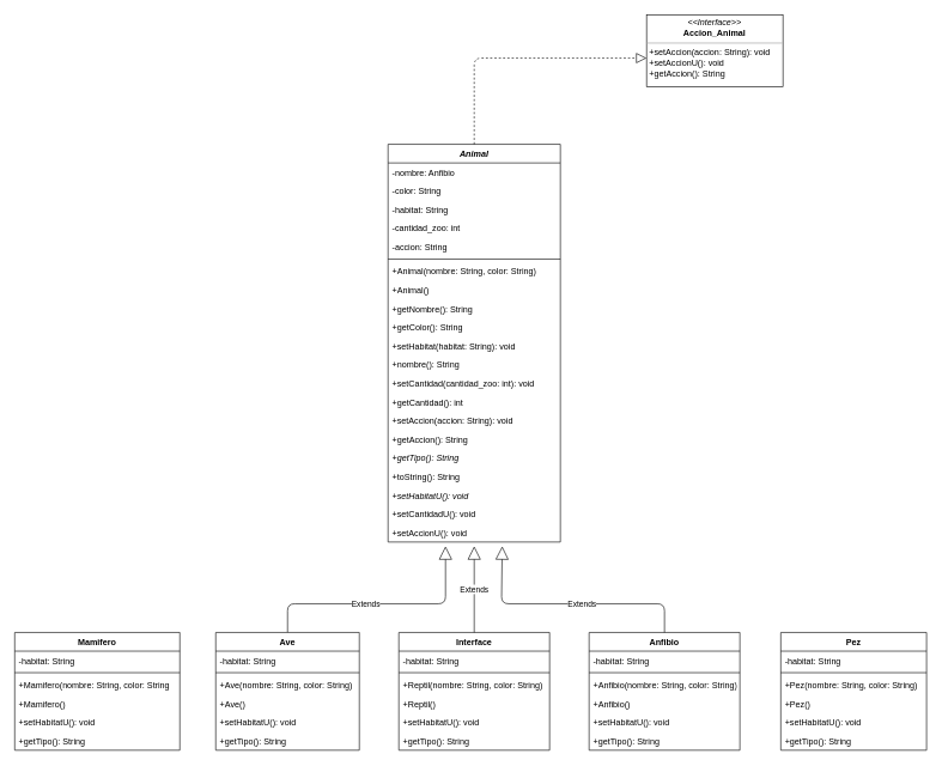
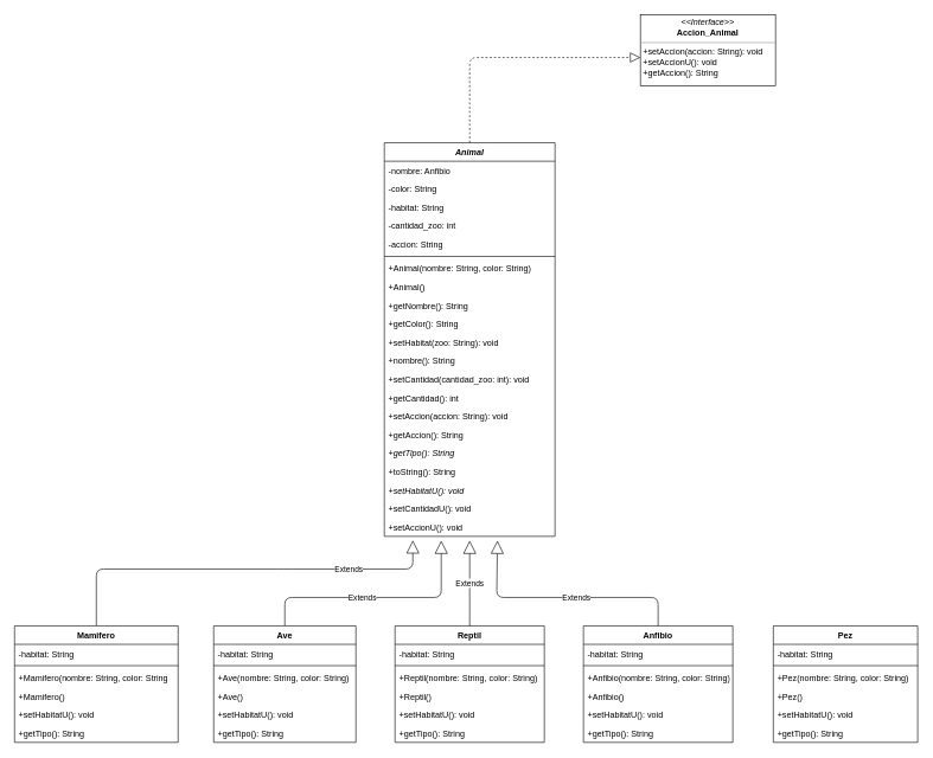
  <mxCell id="0" />
  <mxCell id="1" parent="0" />
  <mxCell id="2" value="Animal" style="swimlane;fontStyle=3;align=center;verticalAlign=top;childLayout=stackLayout;horizontal=1;startSize=26;horizontalStack=0;resizeParent=1;resizeParentMax=0;resizeLast=0;collapsible=1;marginBottom=0;" parent="1" vertex="1"><mxGeometry x="540" y="200" width="240" height="554" as="geometry" /></mxCell>
  <mxCell id="3" value="-nombre: Anfibio" style="text;strokeColor=none;fillColor=none;align=left;verticalAlign=top;spacingLeft=4;spacingRight=4;overflow=hidden;rotatable=0;points=[[0,0.5],[1,0.5]];portConstraint=eastwest;" parent="2" vertex="1"><mxGeometry y="26" width="240" height="26" as="geometry" /></mxCell>
  <mxCell id="4" value="-color: String" style="text;strokeColor=none;fillColor=none;align=left;verticalAlign=top;spacingLeft=4;spacingRight=4;overflow=hidden;rotatable=0;points=[[0,0.5],[1,0.5]];portConstraint=eastwest;" parent="2" vertex="1"><mxGeometry y="52" width="240" height="26" as="geometry" /></mxCell>
  <mxCell id="5" value="-habitat: String" style="text;strokeColor=none;fillColor=none;align=left;verticalAlign=top;spacingLeft=4;spacingRight=4;overflow=hidden;rotatable=0;points=[[0,0.5],[1,0.5]];portConstraint=eastwest;" parent="2" vertex="1"><mxGeometry y="78" width="240" height="26" as="geometry" /></mxCell>
  <mxCell id="6" value="-cantidad_zoo: int" style="text;strokeColor=none;fillColor=none;align=left;verticalAlign=top;spacingLeft=4;spacingRight=4;overflow=hidden;rotatable=0;points=[[0,0.5],[1,0.5]];portConstraint=eastwest;" parent="2" vertex="1"><mxGeometry y="104" width="240" height="26" as="geometry" /></mxCell>
  <mxCell id="7" value="-accion: String" style="text;strokeColor=none;fillColor=none;align=left;verticalAlign=top;spacingLeft=4;spacingRight=4;overflow=hidden;rotatable=0;points=[[0,0.5],[1,0.5]];portConstraint=eastwest;" parent="2" vertex="1"><mxGeometry y="130" width="240" height="26" as="geometry" /></mxCell>
  <mxCell id="8" value="" style="line;strokeWidth=1;fillColor=none;align=left;verticalAlign=middle;spacingTop=-1;spacingLeft=3;spacingRight=3;rotatable=0;labelPosition=right;points=[];portConstraint=eastwest;" parent="2" vertex="1"><mxGeometry y="156" width="240" height="8" as="geometry" /></mxCell>
  <mxCell id="9" value="+Animal(nombre: String, color: String)" style="text;strokeColor=none;fillColor=none;align=left;verticalAlign=top;spacingLeft=4;spacingRight=4;overflow=hidden;rotatable=0;points=[[0,0.5],[1,0.5]];portConstraint=eastwest;" parent="2" vertex="1"><mxGeometry y="164" width="240" height="26" as="geometry" /></mxCell>
  <mxCell id="10" value="+Animal()" style="text;strokeColor=none;fillColor=none;align=left;verticalAlign=top;spacingLeft=4;spacingRight=4;overflow=hidden;rotatable=0;points=[[0,0.5],[1,0.5]];portConstraint=eastwest;" parent="2" vertex="1"><mxGeometry y="190" width="240" height="26" as="geometry" /></mxCell>
  <mxCell id="11" value="+getNombre(): String" style="text;strokeColor=none;fillColor=none;align=left;verticalAlign=top;spacingLeft=4;spacingRight=4;overflow=hidden;rotatable=0;points=[[0,0.5],[1,0.5]];portConstraint=eastwest;" parent="2" vertex="1"><mxGeometry y="216" width="240" height="26" as="geometry" /></mxCell>
  <mxCell id="12" value="+getColor(): String" style="text;strokeColor=none;fillColor=none;align=left;verticalAlign=top;spacingLeft=4;spacingRight=4;overflow=hidden;rotatable=0;points=[[0,0.5],[1,0.5]];portConstraint=eastwest;" parent="2" vertex="1"><mxGeometry y="242" width="240" height="26" as="geometry" /></mxCell>
- <mxCell id="13" value="+setHabitat(habitat: String): void" style="text;strokeColor=none;fillColor=none;align=left;verticalAlign=top;spacingLeft=4;spacingRight=4;overflow=hidden;rotatable=0;points=[[0,0.5],[1,0.5]];portConstraint=eastwest;" parent="2" vertex="1"><mxGeometry y="268" width="240" height="26" as="geometry" /></mxCell>
+ <mxCell id="13" value="+setHabitat(zoo: String): void" style="text;strokeColor=none;fillColor=none;align=left;verticalAlign=top;spacingLeft=4;spacingRight=4;overflow=hidden;rotatable=0;points=[[0,0.5],[1,0.5]];portConstraint=eastwest;" parent="2" vertex="1"><mxGeometry y="268" width="240" height="26" as="geometry" /></mxCell>
  <mxCell id="14" value="+nombre(): String" style="text;strokeColor=none;fillColor=none;align=left;verticalAlign=top;spacingLeft=4;spacingRight=4;overflow=hidden;rotatable=0;points=[[0,0.5],[1,0.5]];portConstraint=eastwest;" parent="2" vertex="1"><mxGeometry y="294" width="240" height="26" as="geometry" /></mxCell>
  <mxCell id="15" value="+setCantidad(cantidad_zoo: int): void" style="text;strokeColor=none;fillColor=none;align=left;verticalAlign=top;spacingLeft=4;spacingRight=4;overflow=hidden;rotatable=0;points=[[0,0.5],[1,0.5]];portConstraint=eastwest;" parent="2" vertex="1"><mxGeometry y="320" width="240" height="26" as="geometry" /></mxCell>
  <mxCell id="16" value="+getCantidad(): int" style="text;strokeColor=none;fillColor=none;align=left;verticalAlign=top;spacingLeft=4;spacingRight=4;overflow=hidden;rotatable=0;points=[[0,0.5],[1,0.5]];portConstraint=eastwest;" parent="2" vertex="1"><mxGeometry y="346" width="240" height="26" as="geometry" /></mxCell>
  <mxCell id="17" value="+setAccion(accion: String): void" style="text;strokeColor=none;fillColor=none;align=left;verticalAlign=top;spacingLeft=4;spacingRight=4;overflow=hidden;rotatable=0;points=[[0,0.5],[1,0.5]];portConstraint=eastwest;" parent="2" vertex="1"><mxGeometry y="372" width="240" height="26" as="geometry" /></mxCell>
  <mxCell id="18" value="+getAccion(): String" style="text;strokeColor=none;fillColor=none;align=left;verticalAlign=top;spacingLeft=4;spacingRight=4;overflow=hidden;rotatable=0;points=[[0,0.5],[1,0.5]];portConstraint=eastwest;" parent="2" vertex="1"><mxGeometry y="398" width="240" height="26" as="geometry" /></mxCell>
  <mxCell id="19" value="+getTipo(): String" style="text;strokeColor=none;fillColor=none;align=left;verticalAlign=top;spacingLeft=4;spacingRight=4;overflow=hidden;rotatable=0;points=[[0,0.5],[1,0.5]];portConstraint=eastwest;fontStyle=2" parent="2" vertex="1"><mxGeometry y="424" width="240" height="26" as="geometry" /></mxCell>
  <mxCell id="20" value="+toString(): String" style="text;strokeColor=none;fillColor=none;align=left;verticalAlign=top;spacingLeft=4;spacingRight=4;overflow=hidden;rotatable=0;points=[[0,0.5],[1,0.5]];portConstraint=eastwest;" parent="2" vertex="1"><mxGeometry y="450" width="240" height="26" as="geometry" /></mxCell>
  <mxCell id="21" value="+setHabitatU(): void" style="text;strokeColor=none;fillColor=none;align=left;verticalAlign=top;spacingLeft=4;spacingRight=4;overflow=hidden;rotatable=0;points=[[0,0.5],[1,0.5]];portConstraint=eastwest;fontStyle=2" parent="2" vertex="1"><mxGeometry y="476" width="240" height="26" as="geometry" /></mxCell>
  <mxCell id="22" value="+setCantidadU(): void" style="text;strokeColor=none;fillColor=none;align=left;verticalAlign=top;spacingLeft=4;spacingRight=4;overflow=hidden;rotatable=0;points=[[0,0.5],[1,0.5]];portConstraint=eastwest;" parent="2" vertex="1"><mxGeometry y="502" width="240" height="26" as="geometry" /></mxCell>
  <mxCell id="23" value="+setAccionU(): void" style="text;strokeColor=none;fillColor=none;align=left;verticalAlign=top;spacingLeft=4;spacingRight=4;overflow=hidden;rotatable=0;points=[[0,0.5],[1,0.5]];portConstraint=eastwest;" parent="2" vertex="1"><mxGeometry y="528" width="240" height="26" as="geometry" /></mxCell>
+ <mxCell id="24" value="Extends" style="endArrow=block;endSize=16;endFill=0;html=1;entryX=0.167;entryY=1.213;entryDx=0;entryDy=0;entryPerimeter=0;exitX=0.5;exitY=0;exitDx=0;exitDy=0;" parent="1" source="49" target="23" edge="1"><mxGeometry x="0.539" width="160" relative="1" as="geometry"><mxPoint x="220" y="880" as="sourcePoint" /><mxPoint x="470" y="750" as="targetPoint" /><Array as="points"><mxPoint x="135" y="800" /><mxPoint x="400" y="800" /><mxPoint x="580" y="800" /></Array><mxPoint as="offset" /></mxGeometry></mxCell>
  <mxCell id="25" value="Extends" style="endArrow=block;endSize=16;endFill=0;html=1;exitX=0.5;exitY=0;exitDx=0;exitDy=0;" parent="1" source="56" edge="1"><mxGeometry x="-0.122" width="160" relative="1" as="geometry"><mxPoint x="470" y="877" as="sourcePoint" /><mxPoint x="620" y="760" as="targetPoint" /><Array as="points"><mxPoint x="400" y="840" /><mxPoint x="620" y="840" /></Array><mxPoint as="offset" /></mxGeometry></mxCell>
- <mxCell id="26" value="Interface" style="swimlane;fontStyle=1;align=center;verticalAlign=top;childLayout=stackLayout;horizontal=1;startSize=26;horizontalStack=0;resizeParent=1;resizeParentMax=0;resizeLast=0;collapsible=1;marginBottom=0;" parent="1" vertex="1"><mxGeometry x="555" y="880" width="210" height="164" as="geometry" /></mxCell>
+ <mxCell id="26" value="Reptil" style="swimlane;fontStyle=1;align=center;verticalAlign=top;childLayout=stackLayout;horizontal=1;startSize=26;horizontalStack=0;resizeParent=1;resizeParentMax=0;resizeLast=0;collapsible=1;marginBottom=0;" parent="1" vertex="1"><mxGeometry x="555" y="880" width="210" height="164" as="geometry" /></mxCell>
  <mxCell id="27" value="-habitat: String" style="text;strokeColor=none;fillColor=none;align=left;verticalAlign=top;spacingLeft=4;spacingRight=4;overflow=hidden;rotatable=0;points=[[0,0.5],[1,0.5]];portConstraint=eastwest;" parent="26" vertex="1"><mxGeometry y="26" width="210" height="26" as="geometry" /></mxCell>
  <mxCell id="28" value="" style="line;strokeWidth=1;fillColor=none;align=left;verticalAlign=middle;spacingTop=-1;spacingLeft=3;spacingRight=3;rotatable=0;labelPosition=right;points=[];portConstraint=eastwest;" parent="26" vertex="1"><mxGeometry y="52" width="210" height="8" as="geometry" /></mxCell>
  <mxCell id="29" value="+Reptil(nombre: String, color: String)" style="text;strokeColor=none;fillColor=none;align=left;verticalAlign=top;spacingLeft=4;spacingRight=4;overflow=hidden;rotatable=0;points=[[0,0.5],[1,0.5]];portConstraint=eastwest;" parent="26" vertex="1"><mxGeometry y="60" width="210" height="26" as="geometry" /></mxCell>
  <mxCell id="30" value="+Reptil()" style="text;strokeColor=none;fillColor=none;align=left;verticalAlign=top;spacingLeft=4;spacingRight=4;overflow=hidden;rotatable=0;points=[[0,0.5],[1,0.5]];portConstraint=eastwest;" parent="26" vertex="1"><mxGeometry y="86" width="210" height="26" as="geometry" /></mxCell>
  <mxCell id="31" value="+setHabitatU(): void" style="text;strokeColor=none;fillColor=none;align=left;verticalAlign=top;spacingLeft=4;spacingRight=4;overflow=hidden;rotatable=0;points=[[0,0.5],[1,0.5]];portConstraint=eastwest;" parent="26" vertex="1"><mxGeometry y="112" width="210" height="26" as="geometry" /></mxCell>
  <mxCell id="32" value="+getTipo(): String" style="text;strokeColor=none;fillColor=none;align=left;verticalAlign=top;spacingLeft=4;spacingRight=4;overflow=hidden;rotatable=0;points=[[0,0.5],[1,0.5]];portConstraint=eastwest;" parent="26" vertex="1"><mxGeometry y="138" width="210" height="26" as="geometry" /></mxCell>
  <mxCell id="33" value="Extends" style="endArrow=block;endSize=16;endFill=0;html=1;exitX=0.5;exitY=0;exitDx=0;exitDy=0;" parent="1" source="26" edge="1"><mxGeometry width="160" relative="1" as="geometry"><mxPoint x="640" y="880" as="sourcePoint" /><mxPoint x="660" y="760" as="targetPoint" /></mxGeometry></mxCell>
  <mxCell id="34" value="Anfibio" style="swimlane;fontStyle=1;align=center;verticalAlign=top;childLayout=stackLayout;horizontal=1;startSize=26;horizontalStack=0;resizeParent=1;resizeParentMax=0;resizeLast=0;collapsible=1;marginBottom=0;" parent="1" vertex="1"><mxGeometry x="820" y="880" width="210" height="164" as="geometry" /></mxCell>
  <mxCell id="35" value="-habitat: String" style="text;strokeColor=none;fillColor=none;align=left;verticalAlign=top;spacingLeft=4;spacingRight=4;overflow=hidden;rotatable=0;points=[[0,0.5],[1,0.5]];portConstraint=eastwest;" parent="34" vertex="1"><mxGeometry y="26" width="210" height="26" as="geometry" /></mxCell>
  <mxCell id="36" value="" style="line;strokeWidth=1;fillColor=none;align=left;verticalAlign=middle;spacingTop=-1;spacingLeft=3;spacingRight=3;rotatable=0;labelPosition=right;points=[];portConstraint=eastwest;" parent="34" vertex="1"><mxGeometry y="52" width="210" height="8" as="geometry" /></mxCell>
  <mxCell id="37" value="+Anfibio(nombre: String, color: String)" style="text;strokeColor=none;fillColor=none;align=left;verticalAlign=top;spacingLeft=4;spacingRight=4;overflow=hidden;rotatable=0;points=[[0,0.5],[1,0.5]];portConstraint=eastwest;" parent="34" vertex="1"><mxGeometry y="60" width="210" height="26" as="geometry" /></mxCell>
  <mxCell id="38" value="+Anfibio()" style="text;strokeColor=none;fillColor=none;align=left;verticalAlign=top;spacingLeft=4;spacingRight=4;overflow=hidden;rotatable=0;points=[[0,0.5],[1,0.5]];portConstraint=eastwest;" parent="34" vertex="1"><mxGeometry y="86" width="210" height="26" as="geometry" /></mxCell>
  <mxCell id="39" value="+setHabitatU(): void" style="text;strokeColor=none;fillColor=none;align=left;verticalAlign=top;spacingLeft=4;spacingRight=4;overflow=hidden;rotatable=0;points=[[0,0.5],[1,0.5]];portConstraint=eastwest;" parent="34" vertex="1"><mxGeometry y="112" width="210" height="26" as="geometry" /></mxCell>
  <mxCell id="40" value="+getTipo(): String" style="text;strokeColor=none;fillColor=none;align=left;verticalAlign=top;spacingLeft=4;spacingRight=4;overflow=hidden;rotatable=0;points=[[0,0.5],[1,0.5]];portConstraint=eastwest;" parent="34" vertex="1"><mxGeometry y="138" width="210" height="26" as="geometry" /></mxCell>
  <mxCell id="41" value="Extends" style="endArrow=block;endSize=16;endFill=0;html=1;exitX=0.5;exitY=0;exitDx=0;exitDy=0;" parent="1" source="34" edge="1"><mxGeometry x="-0.108" width="160" relative="1" as="geometry"><mxPoint x="730" y="990" as="sourcePoint" /><mxPoint x="699" y="760" as="targetPoint" /><Array as="points"><mxPoint x="925" y="840" /><mxPoint x="698" y="840" /></Array><mxPoint as="offset" /></mxGeometry></mxCell>
  <mxCell id="42" value="Pez" style="swimlane;fontStyle=1;align=center;verticalAlign=top;childLayout=stackLayout;horizontal=1;startSize=26;horizontalStack=0;resizeParent=1;resizeParentMax=0;resizeLast=0;collapsible=1;marginBottom=0;" parent="1" vertex="1"><mxGeometry x="1087" y="880" width="203" height="164" as="geometry" /></mxCell>
  <mxCell id="43" value="-habitat: String" style="text;strokeColor=none;fillColor=none;align=left;verticalAlign=top;spacingLeft=4;spacingRight=4;overflow=hidden;rotatable=0;points=[[0,0.5],[1,0.5]];portConstraint=eastwest;" parent="42" vertex="1"><mxGeometry y="26" width="203" height="26" as="geometry" /></mxCell>
  <mxCell id="44" value="" style="line;strokeWidth=1;fillColor=none;align=left;verticalAlign=middle;spacingTop=-1;spacingLeft=3;spacingRight=3;rotatable=0;labelPosition=right;points=[];portConstraint=eastwest;" parent="42" vertex="1"><mxGeometry y="52" width="203" height="8" as="geometry" /></mxCell>
  <mxCell id="45" value="+Pez(nombre: String, color: String)" style="text;strokeColor=none;fillColor=none;align=left;verticalAlign=top;spacingLeft=4;spacingRight=4;overflow=hidden;rotatable=0;points=[[0,0.5],[1,0.5]];portConstraint=eastwest;" parent="42" vertex="1"><mxGeometry y="60" width="203" height="26" as="geometry" /></mxCell>
  <mxCell id="46" value="+Pez()" style="text;strokeColor=none;fillColor=none;align=left;verticalAlign=top;spacingLeft=4;spacingRight=4;overflow=hidden;rotatable=0;points=[[0,0.5],[1,0.5]];portConstraint=eastwest;" parent="42" vertex="1"><mxGeometry y="86" width="203" height="26" as="geometry" /></mxCell>
  <mxCell id="47" value="+setHabitatU(): void" style="text;strokeColor=none;fillColor=none;align=left;verticalAlign=top;spacingLeft=4;spacingRight=4;overflow=hidden;rotatable=0;points=[[0,0.5],[1,0.5]];portConstraint=eastwest;" parent="42" vertex="1"><mxGeometry y="112" width="203" height="26" as="geometry" /></mxCell>
  <mxCell id="48" value="+getTipo(): String" style="text;strokeColor=none;fillColor=none;align=left;verticalAlign=top;spacingLeft=4;spacingRight=4;overflow=hidden;rotatable=0;points=[[0,0.5],[1,0.5]];portConstraint=eastwest;" parent="42" vertex="1"><mxGeometry y="138" width="203" height="26" as="geometry" /></mxCell>
  <mxCell id="49" value="Mamifero" style="swimlane;fontStyle=1;align=center;verticalAlign=top;childLayout=stackLayout;horizontal=1;startSize=26;horizontalStack=0;resizeParent=1;resizeParentMax=0;resizeLast=0;collapsible=1;marginBottom=0;" parent="1" vertex="1"><mxGeometry x="20" y="880" width="230" height="164" as="geometry" /></mxCell>
  <mxCell id="50" value="-habitat: String" style="text;strokeColor=none;fillColor=none;align=left;verticalAlign=top;spacingLeft=4;spacingRight=4;overflow=hidden;rotatable=0;points=[[0,0.5],[1,0.5]];portConstraint=eastwest;" parent="49" vertex="1"><mxGeometry y="26" width="230" height="26" as="geometry" /></mxCell>
  <mxCell id="51" value="" style="line;strokeWidth=1;fillColor=none;align=left;verticalAlign=middle;spacingTop=-1;spacingLeft=3;spacingRight=3;rotatable=0;labelPosition=right;points=[];portConstraint=eastwest;" parent="49" vertex="1"><mxGeometry y="52" width="230" height="8" as="geometry" /></mxCell>
  <mxCell id="52" value="+Mamifero(nombre: String, color: String" style="text;strokeColor=none;fillColor=none;align=left;verticalAlign=top;spacingLeft=4;spacingRight=4;overflow=hidden;rotatable=0;points=[[0,0.5],[1,0.5]];portConstraint=eastwest;" parent="49" vertex="1"><mxGeometry y="60" width="230" height="26" as="geometry" /></mxCell>
  <mxCell id="53" value="+Mamifero()" style="text;strokeColor=none;fillColor=none;align=left;verticalAlign=top;spacingLeft=4;spacingRight=4;overflow=hidden;rotatable=0;points=[[0,0.5],[1,0.5]];portConstraint=eastwest;" parent="49" vertex="1"><mxGeometry y="86" width="230" height="26" as="geometry" /></mxCell>
  <mxCell id="54" value="+setHabitatU(): void" style="text;strokeColor=none;fillColor=none;align=left;verticalAlign=top;spacingLeft=4;spacingRight=4;overflow=hidden;rotatable=0;points=[[0,0.5],[1,0.5]];portConstraint=eastwest;" parent="49" vertex="1"><mxGeometry y="112" width="230" height="26" as="geometry" /></mxCell>
  <mxCell id="55" value="+getTipo(): String" style="text;strokeColor=none;fillColor=none;align=left;verticalAlign=top;spacingLeft=4;spacingRight=4;overflow=hidden;rotatable=0;points=[[0,0.5],[1,0.5]];portConstraint=eastwest;" parent="49" vertex="1"><mxGeometry y="138" width="230" height="26" as="geometry" /></mxCell>
  <mxCell id="56" value="Ave" style="swimlane;fontStyle=1;align=center;verticalAlign=top;childLayout=stackLayout;horizontal=1;startSize=26;horizontalStack=0;resizeParent=1;resizeParentMax=0;resizeLast=0;collapsible=1;marginBottom=0;" parent="1" vertex="1"><mxGeometry x="300" y="880" width="200" height="164" as="geometry" /></mxCell>
  <mxCell id="57" value="-habitat: String" style="text;strokeColor=none;fillColor=none;align=left;verticalAlign=top;spacingLeft=4;spacingRight=4;overflow=hidden;rotatable=0;points=[[0,0.5],[1,0.5]];portConstraint=eastwest;" parent="56" vertex="1"><mxGeometry y="26" width="200" height="26" as="geometry" /></mxCell>
  <mxCell id="58" value="" style="line;strokeWidth=1;fillColor=none;align=left;verticalAlign=middle;spacingTop=-1;spacingLeft=3;spacingRight=3;rotatable=0;labelPosition=right;points=[];portConstraint=eastwest;" parent="56" vertex="1"><mxGeometry y="52" width="200" height="8" as="geometry" /></mxCell>
  <mxCell id="59" value="+Ave(nombre: String, color: String)" style="text;strokeColor=none;fillColor=none;align=left;verticalAlign=top;spacingLeft=4;spacingRight=4;overflow=hidden;rotatable=0;points=[[0,0.5],[1,0.5]];portConstraint=eastwest;" parent="56" vertex="1"><mxGeometry y="60" width="200" height="26" as="geometry" /></mxCell>
  <mxCell id="60" value="+Ave()" style="text;strokeColor=none;fillColor=none;align=left;verticalAlign=top;spacingLeft=4;spacingRight=4;overflow=hidden;rotatable=0;points=[[0,0.5],[1,0.5]];portConstraint=eastwest;" parent="56" vertex="1"><mxGeometry y="86" width="200" height="26" as="geometry" /></mxCell>
  <mxCell id="61" value="+setHabitatU(): void" style="text;strokeColor=none;fillColor=none;align=left;verticalAlign=top;spacingLeft=4;spacingRight=4;overflow=hidden;rotatable=0;points=[[0,0.5],[1,0.5]];portConstraint=eastwest;" parent="56" vertex="1"><mxGeometry y="112" width="200" height="26" as="geometry" /></mxCell>
  <mxCell id="62" value="+getTipo(): String" style="text;strokeColor=none;fillColor=none;align=left;verticalAlign=top;spacingLeft=4;spacingRight=4;overflow=hidden;rotatable=0;points=[[0,0.5],[1,0.5]];portConstraint=eastwest;" parent="56" vertex="1"><mxGeometry y="138" width="200" height="26" as="geometry" /></mxCell>
  <mxCell id="63" value="&lt;p style=&quot;margin: 0px ; margin-top: 4px ; text-align: center&quot;&gt;&lt;i&gt;&amp;lt;&amp;lt;Interface&amp;gt;&amp;gt;&lt;/i&gt;&lt;br&gt;&lt;b&gt;Accion_Animal&lt;/b&gt;&lt;/p&gt;&lt;hr size=&quot;1&quot;&gt;&lt;p style=&quot;margin: 0px ; margin-left: 4px&quot;&gt;+setAccion(accion: String): void&lt;/p&gt;&lt;p style=&quot;margin: 0px ; margin-left: 4px&quot;&gt;+setAccionU(): void&lt;/p&gt;&lt;p style=&quot;margin: 0px ; margin-left: 4px&quot;&gt;+getAccion(): String&lt;/p&gt;" style="verticalAlign=top;align=left;overflow=fill;fontSize=12;fontFamily=Helvetica;html=1;" parent="1" vertex="1"><mxGeometry x="900" y="20" width="190" height="100" as="geometry" /></mxCell>
  <mxCell id="64" value="" style="endArrow=block;dashed=1;endFill=0;endSize=12;html=1;exitX=0.5;exitY=0;exitDx=0;exitDy=0;entryX=0;entryY=0.6;entryDx=0;entryDy=0;entryPerimeter=0;" parent="1" source="2" target="63" edge="1"><mxGeometry width="160" relative="1" as="geometry"><mxPoint x="710" y="80" as="sourcePoint" /><mxPoint x="880" y="80" as="targetPoint" /><Array as="points"><mxPoint x="660" y="80" /></Array></mxGeometry></mxCell>
